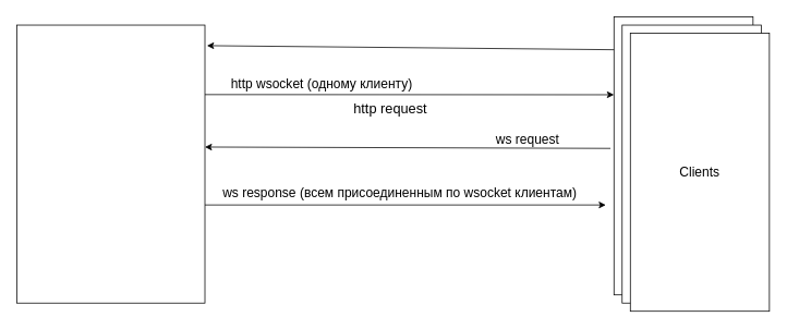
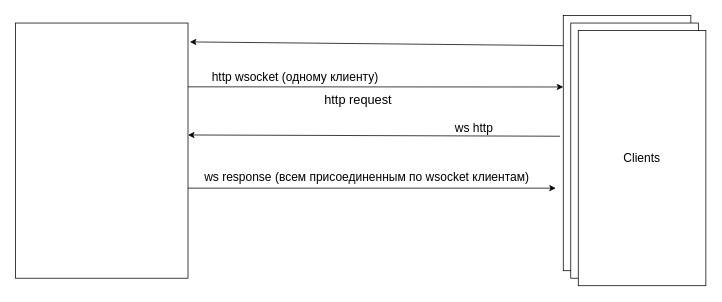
  <mxCell id="0" />
  <mxCell id="1" parent="0" />
  <mxCell id="2" value="" style="rounded=0;whiteSpace=wrap;html=1;" parent="1" vertex="1"><mxGeometry x="20" y="30" width="230" height="340" as="geometry" /></mxCell>
  <mxCell id="3" value="" style="rounded=0;whiteSpace=wrap;html=1;" parent="1" vertex="1"><mxGeometry x="750" y="20" width="170" height="340" as="geometry" /></mxCell>
  <mxCell id="4" value="&lt;font style=&quot;font-size: 17px&quot;&gt;Clients&lt;/font&gt;" style="text;html=1;resizable=0;points=[];autosize=1;align=left;verticalAlign=top;spacingTop=-4;" parent="1" vertex="1"><mxGeometry x="810" y="190" width="70" height="20" as="geometry" /></mxCell>
  <mxCell id="5" value="" style="endArrow=classic;html=1;entryX=1.011;entryY=0.074;entryDx=0;entryDy=0;entryPerimeter=0;exitX=0;exitY=0.118;exitDx=0;exitDy=0;exitPerimeter=0;" parent="1" source="3" target="2" edge="1"><mxGeometry width="50" height="50" relative="1" as="geometry"><mxPoint x="20" y="440" as="sourcePoint" /><mxPoint x="70" y="390" as="targetPoint" /></mxGeometry></mxCell>
  <mxCell id="6" value="" style="endArrow=classic;html=1;exitX=1;exitY=0.25;exitDx=0;exitDy=0;entryX=0;entryY=0.28;entryDx=0;entryDy=0;entryPerimeter=0;" parent="1" source="2" target="3" edge="1"><mxGeometry width="50" height="50" relative="1" as="geometry"><mxPoint x="20" y="440" as="sourcePoint" /><mxPoint x="70" y="390" as="targetPoint" /></mxGeometry></mxCell>
  <mxCell id="7" value="" style="endArrow=classic;html=1;entryX=1.011;entryY=0.074;entryDx=0;entryDy=0;entryPerimeter=0;exitX=-0.025;exitY=0.473;exitDx=0;exitDy=0;exitPerimeter=0;" parent="1" source="3" edge="1"><mxGeometry width="50" height="50" relative="1" as="geometry"><mxPoint x="745.8" y="170.01" as="sourcePoint" /><mxPoint x="250.03" y="179.16" as="targetPoint" /></mxGeometry></mxCell>
  <mxCell id="8" value="" style="endArrow=classic;html=1;exitX=1;exitY=0.25;exitDx=0;exitDy=0;" parent="1" edge="1"><mxGeometry width="50" height="50" relative="1" as="geometry"><mxPoint x="250" y="250" as="sourcePoint" /><mxPoint x="740" y="250" as="targetPoint" /></mxGeometry></mxCell>
  <mxCell id="9" value="" style="rounded=0;whiteSpace=wrap;html=1;" parent="1" vertex="1"><mxGeometry x="760" y="30" width="170" height="340" as="geometry" /></mxCell>
  <mxCell id="10" value="&lt;font style=&quot;font-size: 16px&quot;&gt;Clients&lt;/font&gt;" style="rounded=0;whiteSpace=wrap;html=1;" parent="1" vertex="1"><mxGeometry x="770" y="40" width="170" height="340" as="geometry" /></mxCell>
  <mxCell id="11" value="&lt;font style=&quot;font-size: 17px&quot;&gt;http request&lt;/font&gt;" style="text;html=1;resizable=0;points=[];autosize=1;align=left;verticalAlign=top;spacingTop=-4;" parent="1" vertex="1"><mxGeometry x="430" y="120" width="110" height="20" as="geometry" /></mxCell>
  <mxCell id="12" value="&lt;font style=&quot;font-size: 16px&quot;&gt;http wsocket (одному клиенту)&lt;/font&gt;" style="text;html=1;resizable=0;points=[];autosize=1;align=left;verticalAlign=top;spacingTop=-4;" parent="1" vertex="1"><mxGeometry x="280" y="90" width="250" height="20" as="geometry" /></mxCell>
  <mxCell id="13" value="&lt;span style=&quot;color: rgba(0 , 0 , 0 , 0) ; font-family: monospace ; font-size: 0px&quot;&gt;%3CmxGraphModel%3E%3Croot%3E%3CmxCell%20id%3D%220%22%2F%3E%3CmxCell%20id%3D%221%22%20parent%3D%220%22%2F%3E%3CmxCell%20id%3D%222%22%20value%3D%22cookies%20kuyiuy7657tuyuy%22%20style%3D%22text%3Bhtml%3D1%3Bresizable%3D0%3Bpoints%3D%5B%5D%3Bautosize%3D1%3Balign%3Dleft%3BverticalAlign%3Dtop%3BspacingTop%3D-4%3B%22%20vertex%3D%221%22%20parent%3D%221%22%3E%3CmxGeometry%20x%3D%22287%22%20y%3D%22124%22%20width%3D%22150%22%20height%3D%2220%22%20as%3D%22geometry%22%2F%3E%3C%2FmxCell%3E%3CmxCell%20id%3D%223%22%20value%3D%22Text%22%20style%3D%22text%3Bhtml%3D1%3Bresizable%3D0%3Bpoints%3D%5B%5D%3Bautosize%3D1%3Balign%3Dleft%3BverticalAlign%3Dtop%3BspacingTop%3D-4%3B%22%20vertex%3D%221%22%20parent%3D%221%22%3E%3CmxGeometry%20x%3D%22327%22%20y%3D%22116%22%20width%3D%2240%22%20height%3D%2220%22%20as%3D%22geometry%22%2F%3E%3C%2FmxCell%3E%3C%2Froot%3E%3C%2FmxGraphModel%3E&lt;/span&gt;" style="text;html=1;resizable=0;points=[];autosize=1;align=left;verticalAlign=top;spacingTop=-4;" parent="1" vertex="1"><mxGeometry x="649" y="148" width="20" height="20" as="geometry" /></mxCell>
- <mxCell id="14" value="&lt;font style=&quot;font-size: 16px&quot;&gt;ws request&lt;/font&gt;" style="text;html=1;resizable=0;points=[];autosize=1;align=left;verticalAlign=top;spacingTop=-4;" parent="1" vertex="1"><mxGeometry x="604" y="158" width="90" height="20" as="geometry" /></mxCell>
+ <mxCell id="14" value="&lt;font style=&quot;font-size: 16px&quot;&gt;ws http&lt;/font&gt;" style="text;html=1;resizable=0;points=[];autosize=1;align=left;verticalAlign=top;spacingTop=-4;" parent="1" vertex="1"><mxGeometry x="604" y="158" width="90" height="20" as="geometry" /></mxCell>
  <mxCell id="15" value="&lt;font style=&quot;font-size: 16px&quot;&gt;ws response (всем присоединенным по wsocket клиентам)&lt;/font&gt;" style="text;html=1;resizable=0;points=[];autosize=1;align=left;verticalAlign=top;spacingTop=-4;" parent="1" vertex="1"><mxGeometry x="270" y="223" width="450" height="20" as="geometry" /></mxCell>
